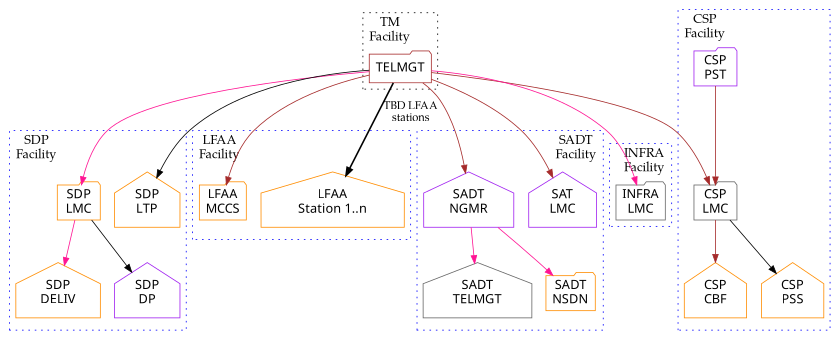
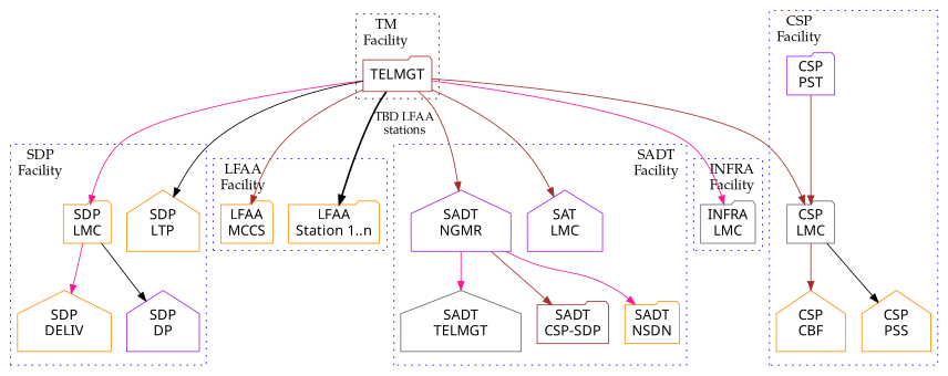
  digraph {
    fontname=Palatino
    fontsize=16
    labeljust=l
    labelloc=t
    splines=true
    node [color=darkorange fontname="San Francisco Text" fontsize=16 shape=house]
    edge [color=brown fontname=Palatino]
-   n1 [label="LFAA\nStation 1..n"]
+   n1 [label="LFAA\nStation 1..n" shape=folder]
    n2 [label="LFAA\nMCCS" shape=folder]
    n3 [color=gray40 label="CSP\nLMC" shape=folder]
    n4 [label="CSP\nCBF"]
    n5 [label="CSP\nPSS"]
    n6 [color=purple label="CSP\nPST" shape=folder]
    n7 [label="SDP\nLMC" shape=folder]
    n8 [label="SDP\nLTP"]
    n9 [label="SDP\nDELIV"]
    n10 [color=purple label="SDP\nDP"]
    n11 [color=purple label="SADT\nNGMR"]
    n12 [color=gray40 label="SADT\nTELMGT"]
+   n13 [color=brown label="SADT\nCSP-SDP" shape=folder]
    n14 [label="SADT\nNSDN" shape=folder]
    n15 [color=purple label="SAT\nLMC"]
    n16 [color=gray40 label="INFRA\nLMC" shape=folder]
    n17 [color=brown label=TELMGT shape=folder style=rounded]
    subgraph cluster_1 {
      color=blue
      label="LFAA\nFacility"
      style=dotted
      subgraph sub_2 {
        color=blue
        label="LFAA\nFacility"
        rank=same
        style=dotted
        n1
        n2
      }
    }
    subgraph cluster_3 {
      color=blue
      label="CSP\nFacility"
      style=dotted
      n3
      n4
      n5
      n6
    }
    subgraph cluster_4 {
      color=blue
      label="SDP\nFacility"
      style=dotted
      n7
      n8
      n9
      n10
    }
    subgraph cluster_5 {
      color=blue
      label="SADT\nFacility"
      labeljust=r
      style=dotted
      n11
      n12
+     n13
      n14
      n15
    }
    subgraph cluster_6 {
      color=blue
      label="INFRA\nFacility"
      labeljust=r
      style=dotted
      n16
    }
    subgraph cluster_7 {
      color=black
      label="TM\nFacility"
      style=dotted
      n17
    }
    n3 -> n4
    n3 -> n5 [color=black]
    n6 -> n3
    n7 -> n9 [color=deeppink]
    n7 -> n10 [color=black]
    n11 -> n12 [color=deeppink]
+   n11 -> n13
    n11 -> n14 [color=deeppink]
    n17 -> n1 [color=black label="TBD LFAA\nstations" penwidth=2.0]
    n17 -> n2
    n17 -> n3
    n17 -> n7 [color=deeppink]
    n17 -> n8 [color=black]
    n17 -> n11
    n17 -> n15
    n17 -> n16 [color=deeppink]
  }
